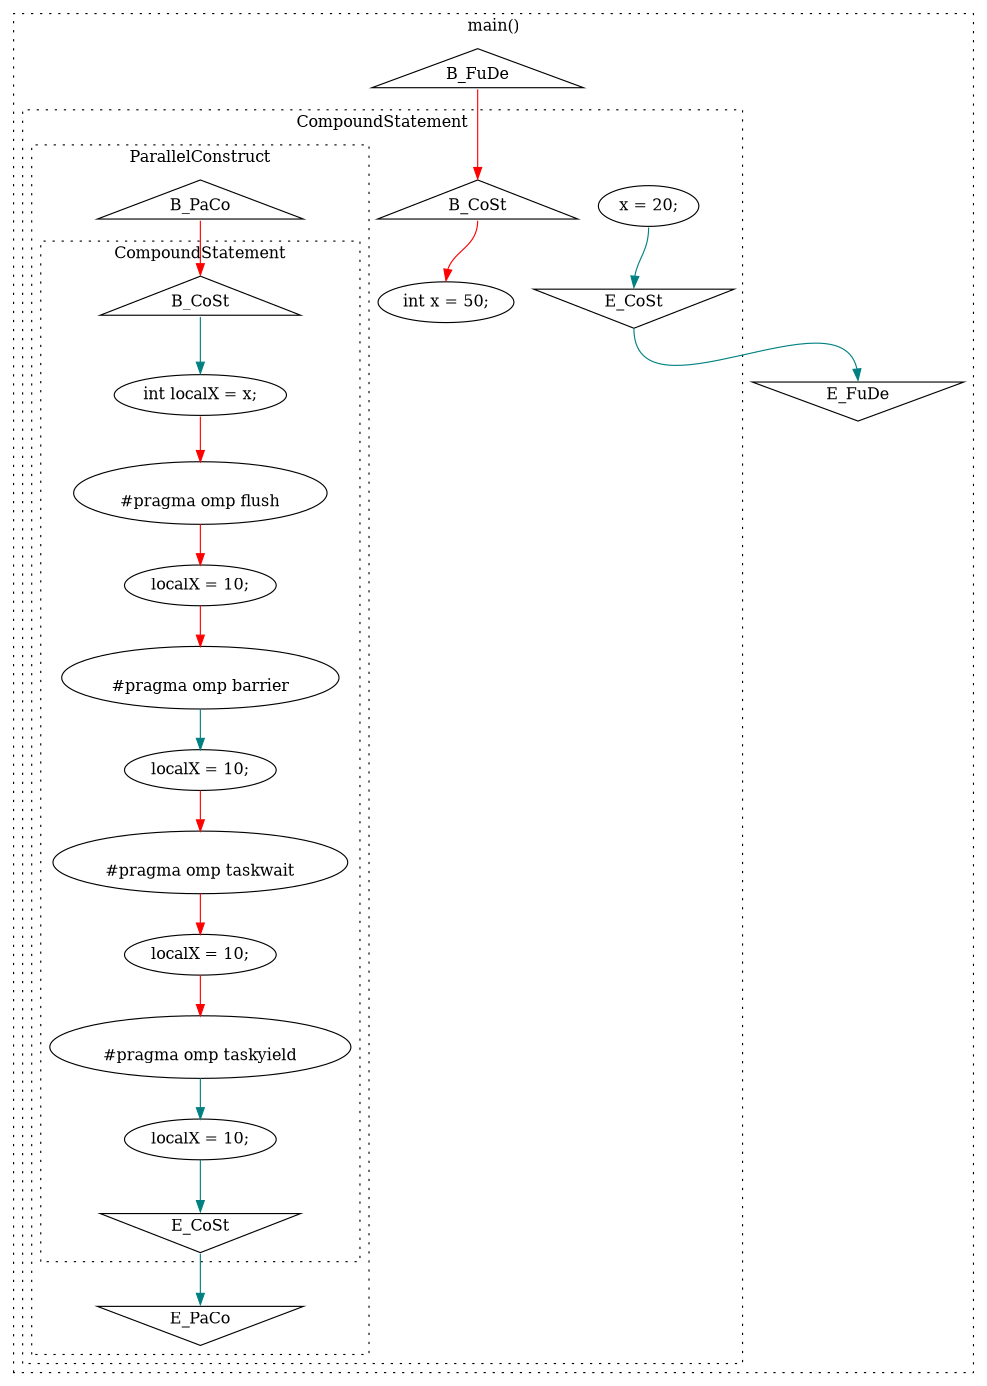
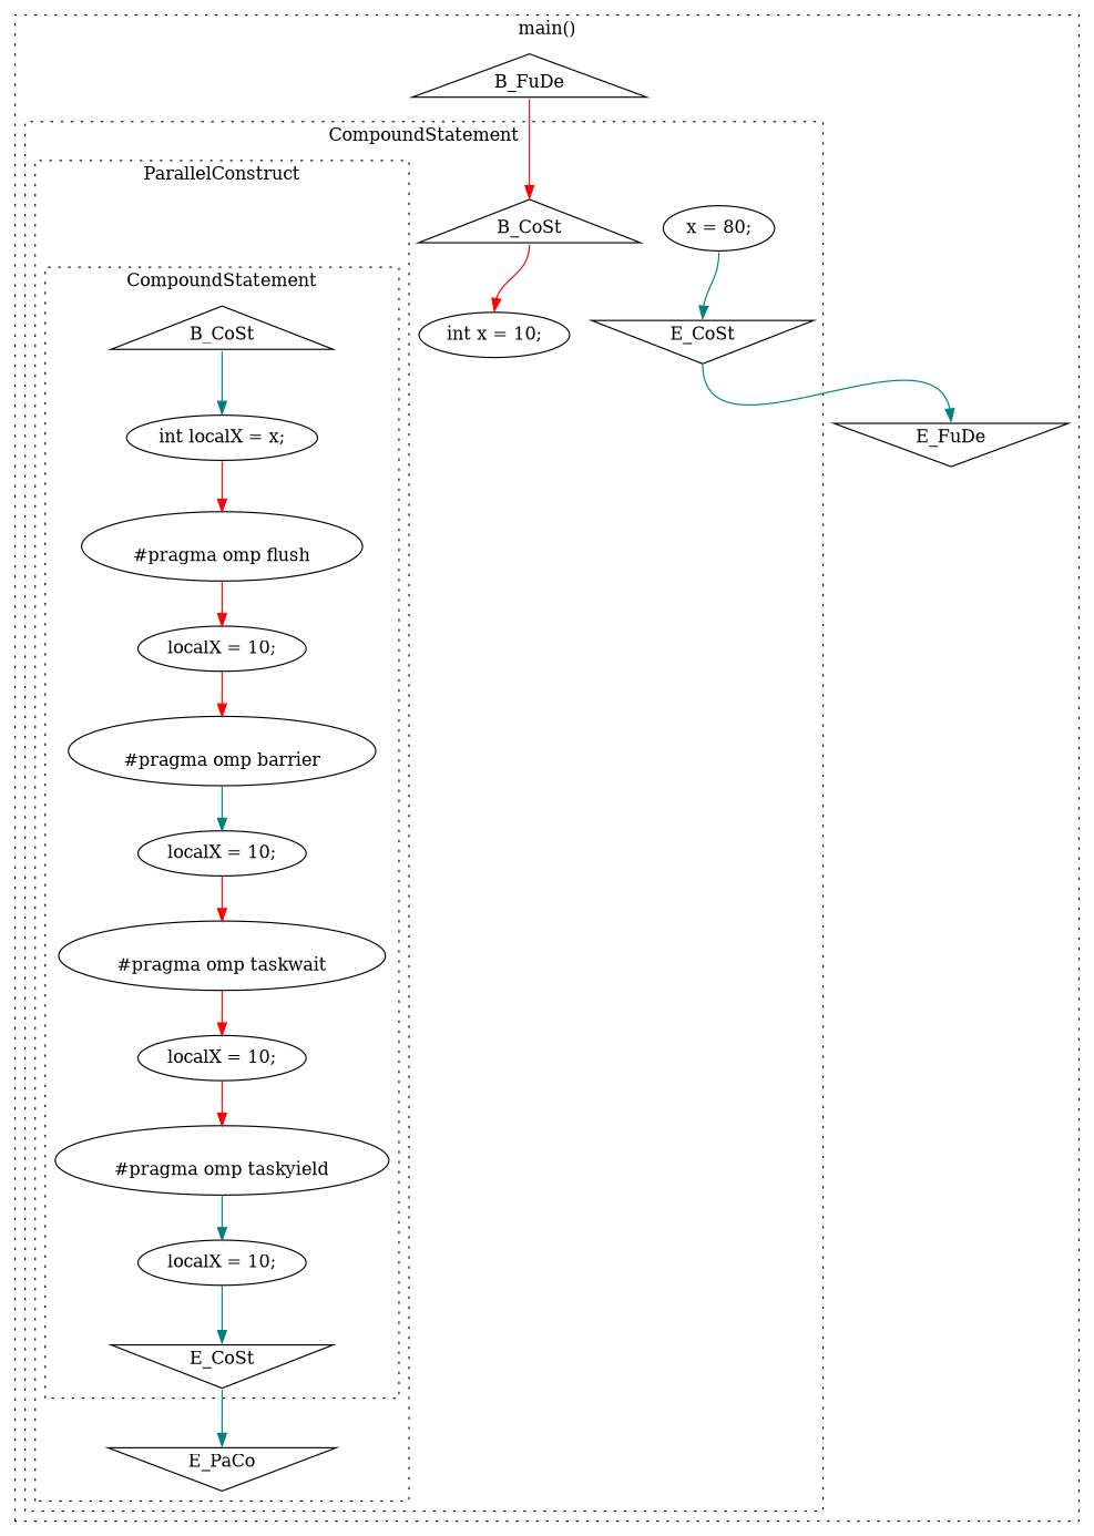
  digraph {
    compound=true
    edge [color=red headport=n tailport=s weight=8]
    n1 [label=B_CoSt shape=triangle]
    n2 [label=E_CoSt shape=invtriangle]
    n3 [label="int localX = x;"]
    n4 [label="\n#pragma omp flush\n"]
    n5 [label="localX = 10;"]
    n6 [label="\n#pragma omp barrier\n"]
    n7 [label="localX = 10;"]
    n8 [label="\n#pragma omp taskwait\n"]
    n9 [label="localX = 10;"]
    n10 [label="\n#pragma omp taskyield\n"]
    n11 [label="localX = 10;"]
-   n12 [label=B_PaCo shape=triangle]
    n13 [label=E_PaCo shape=invtriangle]
    n14 [label=B_CoSt shape=triangle]
    n15 [label=E_CoSt shape=invtriangle]
-   n16 [label="int x = 50;"]
-   n17 [label="x = 20;"]
+   n16 [label="int x = 10;"]
+   n17 [label="x = 80;"]
    n18 [label=B_FuDe shape=triangle]
    n19 [label=E_FuDe shape=invtriangle]
    subgraph cluster_1 {
      label="main()"
      style=dotted
      n18
      n19
      subgraph cluster_2 {
        label=CompoundStatement
        style=dotted
        n14
        n15
        n16
        n17
        subgraph cluster_3 {
          label=ParallelConstruct
          style=dotted
-         n12
          n13
          subgraph cluster_4 {
            label=CompoundStatement
            style=dotted
            n1
            n2
            n3
            n4
            n5
            n6
            n7
            n8
            n9
            n10
            n11
          }
        }
      }
    }
    n1 -> n3 [color=teal]
    n2 -> n13 [color=teal]
    n3 -> n4
    n4 -> n5
    n5 -> n6
    n6 -> n7 [color=teal]
    n7 -> n8
    n8 -> n9
    n9 -> n10
    n10 -> n11 [color=teal]
    n11 -> n2 [color=teal]
-   n12 -> n1
    n14 -> n16
    n15 -> n19 [color=teal]
    n17 -> n15 [color=teal]
    n18 -> n14
  }
